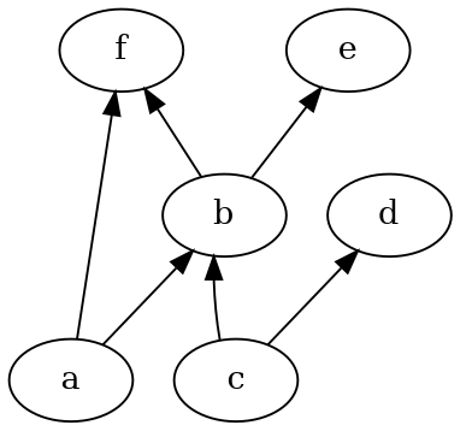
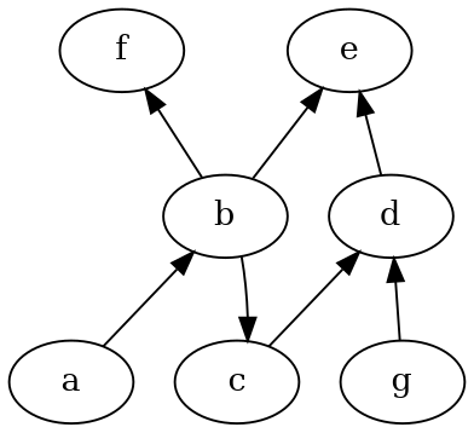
  digraph {
    edge [dir=back]
    b
    a
    f
    c
    e
    d
+   g
    b -> a
    f -> b
-   f -> a
-   b -> c
+   c -> b
    e -> b
+   e -> d
    d -> c
+   d -> g
  }
